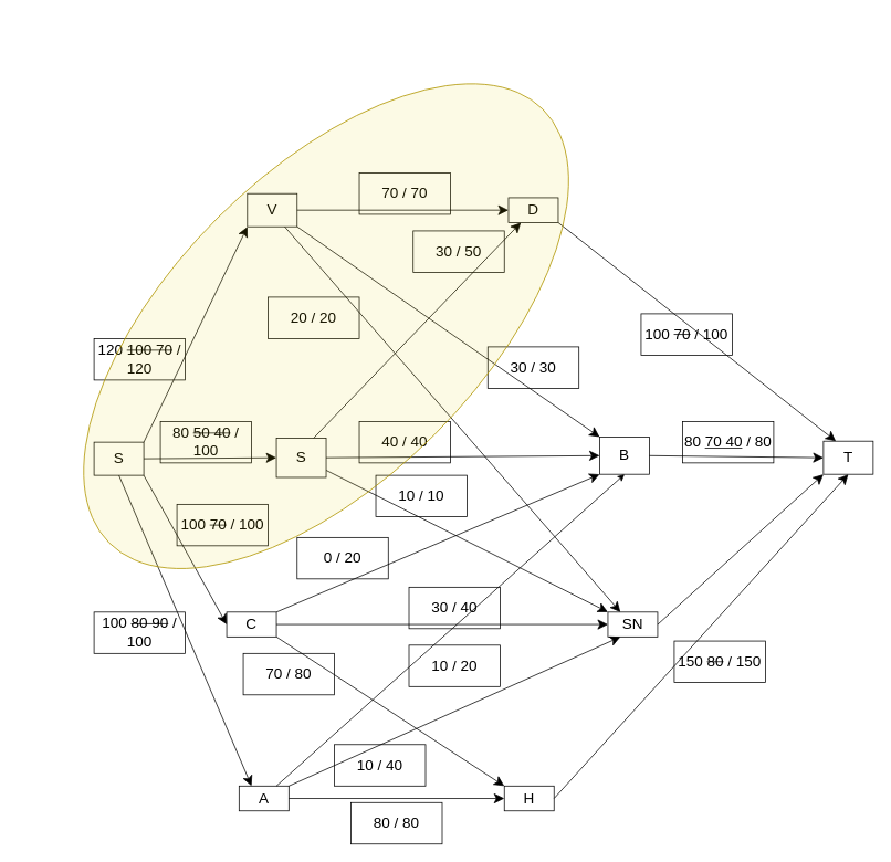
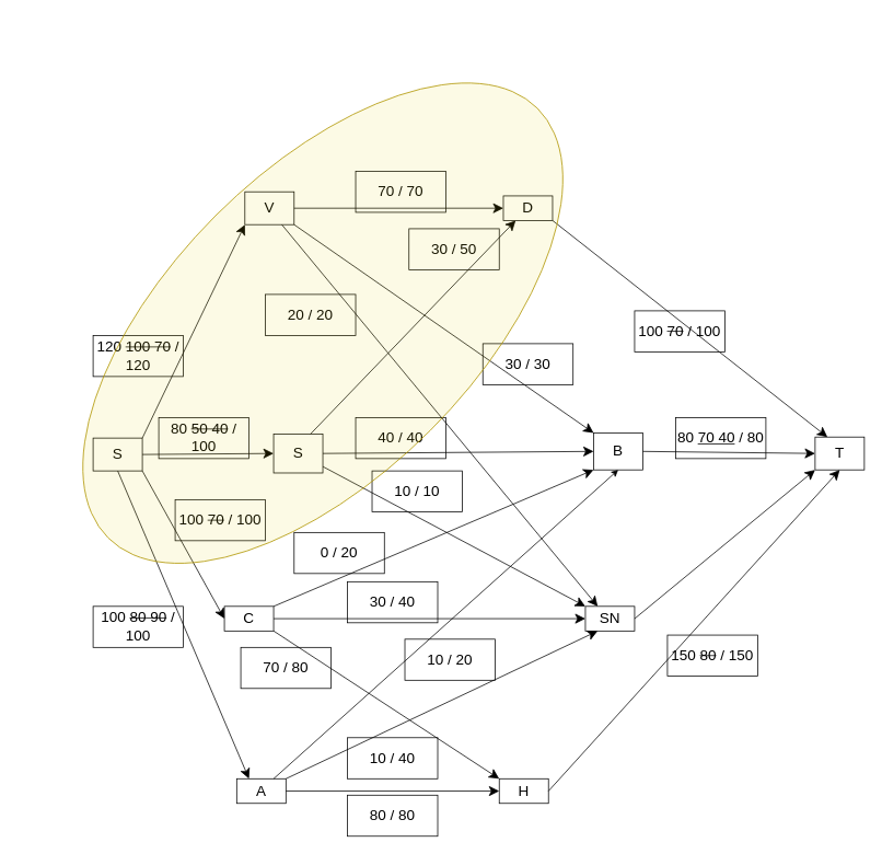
  <mxCell id="0" />
  <mxCell id="1" parent="0" />
  <mxCell id="2" value="&lt;font style=&quot;font-size: 18px;&quot;&gt;S&lt;/font&gt;" style="text;html=1;align=center;verticalAlign=middle;whiteSpace=wrap;rounded=0;strokeColor=#000000;fontColor=#000000;" vertex="1" parent="1"><mxGeometry x="110" y="345" width="60" height="40" as="geometry" /></mxCell>
  <mxCell id="3" value="&lt;font style=&quot;font-size: 18px;&quot;&gt;V&lt;/font&gt;" style="text;html=1;align=center;verticalAlign=middle;whiteSpace=wrap;rounded=0;strokeColor=#000000;fontColor=#000000;" vertex="1" parent="1"><mxGeometry x="295" y="45" width="60" height="40" as="geometry" /></mxCell>
  <mxCell id="4" value="" style="endArrow=classic;html=1;fontSize=18;exitX=1;exitY=0;exitDx=0;exitDy=0;entryX=0;entryY=1;entryDx=0;entryDy=0;endSize=10;startSize=6;fontColor=#000000;strokeColor=#000000;" edge="1" parent="1" source="2" target="3"><mxGeometry width="50" height="50" relative="1" as="geometry"><mxPoint x="320" y="350" as="sourcePoint" /><mxPoint x="370" y="300" as="targetPoint" /></mxGeometry></mxCell>
  <mxCell id="5" value="&lt;font style=&quot;font-size: 18px;&quot;&gt;D&lt;/font&gt;" style="text;html=1;align=center;verticalAlign=middle;whiteSpace=wrap;rounded=0;strokeColor=#000000;fontColor=#000000;" vertex="1" parent="1"><mxGeometry x="610" y="50" width="60" height="30" as="geometry" /></mxCell>
  <mxCell id="6" value="" style="endArrow=classic;html=1;fontSize=18;startSize=6;endSize=10;entryX=0;entryY=0.5;entryDx=0;entryDy=0;exitX=1;exitY=0.5;exitDx=0;exitDy=0;fontColor=#000000;strokeColor=#000000;" edge="1" parent="1" source="3" target="5"><mxGeometry width="50" height="50" relative="1" as="geometry"><mxPoint x="330" y="165" as="sourcePoint" /><mxPoint x="380" y="115" as="targetPoint" /></mxGeometry></mxCell>
  <mxCell id="7" value="&lt;font style=&quot;font-size: 18px;&quot;&gt;S&lt;/font&gt;" style="text;html=1;align=center;verticalAlign=middle;whiteSpace=wrap;rounded=0;strokeColor=#000000;fontColor=#000000;" vertex="1" parent="1"><mxGeometry x="330" y="340" width="60" height="47.5" as="geometry" /></mxCell>
  <mxCell id="8" value="&lt;font style=&quot;font-size: 18px;&quot;&gt;B&lt;/font&gt;" style="text;html=1;align=center;verticalAlign=middle;whiteSpace=wrap;rounded=0;strokeColor=#000000;fontColor=#000000;" vertex="1" parent="1"><mxGeometry x="720" y="338.75" width="60" height="45" as="geometry" /></mxCell>
  <mxCell id="9" value="&lt;span style=&quot;font-size: 18px;&quot;&gt;T&lt;/span&gt;" style="text;html=1;align=center;verticalAlign=middle;whiteSpace=wrap;rounded=0;strokeColor=#000000;fontColor=#000000;" vertex="1" parent="1"><mxGeometry x="990" y="343.75" width="60" height="40" as="geometry" /></mxCell>
  <mxCell id="10" value="&lt;font style=&quot;font-size: 18px;&quot;&gt;C&lt;/font&gt;" style="text;html=1;align=center;verticalAlign=middle;whiteSpace=wrap;rounded=0;strokeColor=#000000;fontColor=#000000;" vertex="1" parent="1"><mxGeometry x="270" y="550" width="60" height="30" as="geometry" /></mxCell>
- <mxCell id="11" value="&lt;font style=&quot;font-size: 18px;&quot;&gt;SN&lt;/font&gt;" style="text;html=1;align=center;verticalAlign=middle;whiteSpace=wrap;rounded=0;strokeColor=#000000;fontColor=#000000;" vertex="1" parent="1"><mxGeometry x="730" y="550" width="60" height="30" as="geometry" /></mxCell>
+ <mxCell id="11" value="&lt;font style=&quot;font-size: 18px;&quot;&gt;SN&lt;/font&gt;" style="text;html=1;align=center;verticalAlign=middle;whiteSpace=wrap;rounded=0;strokeColor=#000000;fontColor=#000000;" vertex="1" parent="1"><mxGeometry x="710" y="550" width="60" height="30" as="geometry" /></mxCell>
  <mxCell id="12" value="&lt;font style=&quot;font-size: 18px;&quot;&gt;A&lt;/font&gt;" style="text;html=1;align=center;verticalAlign=middle;whiteSpace=wrap;rounded=0;strokeColor=#000000;fontColor=#000000;" vertex="1" parent="1"><mxGeometry x="285" y="760" width="60" height="30" as="geometry" /></mxCell>
  <mxCell id="13" value="&lt;font style=&quot;font-size: 18px;&quot;&gt;H&lt;/font&gt;" style="text;html=1;align=center;verticalAlign=middle;whiteSpace=wrap;rounded=0;strokeColor=#000000;fontColor=#000000;" vertex="1" parent="1"><mxGeometry x="605" y="760" width="60" height="30" as="geometry" /></mxCell>
  <mxCell id="14" value="" style="endArrow=classic;html=1;fontSize=18;startSize=6;endSize=10;exitX=1;exitY=0.5;exitDx=0;exitDy=0;entryX=0;entryY=0.5;entryDx=0;entryDy=0;fontColor=#000000;strokeColor=#000000;" edge="1" parent="1" source="2" target="7"><mxGeometry width="50" height="50" relative="1" as="geometry"><mxPoint x="310" y="430" as="sourcePoint" /><mxPoint x="360" y="380" as="targetPoint" /></mxGeometry></mxCell>
  <mxCell id="15" value="" style="endArrow=classic;html=1;fontSize=18;startSize=6;endSize=10;exitX=1;exitY=1;exitDx=0;exitDy=0;entryX=0;entryY=0.5;entryDx=0;entryDy=0;fontColor=#000000;strokeColor=#000000;" edge="1" parent="1" source="2" target="10"><mxGeometry width="50" height="50" relative="1" as="geometry"><mxPoint x="310" y="430" as="sourcePoint" /><mxPoint x="360" y="380" as="targetPoint" /></mxGeometry></mxCell>
  <mxCell id="16" value="" style="endArrow=classic;html=1;fontSize=18;startSize=6;endSize=10;exitX=0.5;exitY=1;exitDx=0;exitDy=0;entryX=0.25;entryY=0;entryDx=0;entryDy=0;fontColor=#000000;strokeColor=#000000;" edge="1" parent="1" source="2" target="12"><mxGeometry width="50" height="50" relative="1" as="geometry"><mxPoint x="310" y="430" as="sourcePoint" /><mxPoint x="400" y="550" as="targetPoint" /></mxGeometry></mxCell>
  <mxCell id="17" value="" style="endArrow=classic;html=1;fontSize=18;startSize=6;endSize=10;entryX=0;entryY=0.5;entryDx=0;entryDy=0;exitX=1;exitY=0.5;exitDx=0;exitDy=0;fontColor=#000000;strokeColor=#000000;" edge="1" parent="1" source="7" target="8"><mxGeometry width="50" height="50" relative="1" as="geometry"><mxPoint x="310" y="407.5" as="sourcePoint" /><mxPoint x="360" y="357.5" as="targetPoint" /></mxGeometry></mxCell>
  <mxCell id="18" value="" style="endArrow=classic;html=1;fontSize=18;startSize=6;endSize=10;entryX=0;entryY=0.5;entryDx=0;entryDy=0;exitX=1;exitY=0.5;exitDx=0;exitDy=0;fontColor=#000000;strokeColor=#000000;" edge="1" parent="1" source="8" target="9"><mxGeometry width="50" height="50" relative="1" as="geometry"><mxPoint x="400" y="467.5" as="sourcePoint" /><mxPoint x="690" y="372.5" as="targetPoint" /></mxGeometry></mxCell>
  <mxCell id="19" value="" style="endArrow=classic;html=1;fontSize=18;startSize=6;endSize=10;entryX=0.25;entryY=0;entryDx=0;entryDy=0;exitX=1;exitY=1;exitDx=0;exitDy=0;fontColor=#000000;strokeColor=#000000;" edge="1" parent="1" source="5" target="9"><mxGeometry width="50" height="50" relative="1" as="geometry"><mxPoint x="400" y="430" as="sourcePoint" /><mxPoint x="450" y="380" as="targetPoint" /></mxGeometry></mxCell>
  <mxCell id="20" value="" style="endArrow=classic;html=1;fontSize=18;startSize=6;endSize=10;entryX=0;entryY=0.5;entryDx=0;entryDy=0;exitX=1;exitY=0.5;exitDx=0;exitDy=0;fontColor=#000000;strokeColor=#000000;" edge="1" parent="1" source="10" target="11"><mxGeometry width="50" height="50" relative="1" as="geometry"><mxPoint x="310" y="550" as="sourcePoint" /><mxPoint x="360" y="500" as="targetPoint" /></mxGeometry></mxCell>
  <mxCell id="21" value="" style="endArrow=classic;html=1;fontSize=18;startSize=6;endSize=10;entryX=0;entryY=0.5;entryDx=0;entryDy=0;exitX=1;exitY=0.5;exitDx=0;exitDy=0;fontColor=#000000;strokeColor=#000000;" edge="1" parent="1" source="12" target="13"><mxGeometry width="50" height="50" relative="1" as="geometry"><mxPoint x="375" y="770" as="sourcePoint" /><mxPoint x="365" y="630" as="targetPoint" /></mxGeometry></mxCell>
  <mxCell id="22" value="" style="endArrow=classic;html=1;fontSize=18;startSize=6;endSize=10;exitX=1;exitY=0.5;exitDx=0;exitDy=0;fontColor=#000000;strokeColor=#000000;entryX=0;entryY=1;entryDx=0;entryDy=0;" edge="1" parent="1" source="11" target="9"><mxGeometry width="50" height="50" relative="1" as="geometry"><mxPoint x="400" y="467.5" as="sourcePoint" /><mxPoint x="800" y="380" as="targetPoint" /></mxGeometry></mxCell>
  <mxCell id="23" value="" style="endArrow=classic;html=1;fontSize=18;startSize=6;endSize=10;entryX=0.5;entryY=1;entryDx=0;entryDy=0;exitX=1;exitY=0.5;exitDx=0;exitDy=0;fontColor=#000000;strokeColor=#000000;" edge="1" parent="1" source="13" target="9"><mxGeometry width="50" height="50" relative="1" as="geometry"><mxPoint x="430" y="447.5" as="sourcePoint" /><mxPoint x="720" y="392.5" as="targetPoint" /></mxGeometry></mxCell>
  <mxCell id="24" value="" style="endArrow=classic;html=1;fontSize=18;startSize=6;endSize=10;entryX=0;entryY=1;entryDx=0;entryDy=0;exitX=1;exitY=0;exitDx=0;exitDy=0;fontColor=#000000;strokeColor=#000000;" edge="1" parent="1" source="10" target="8"><mxGeometry width="50" height="50" relative="1" as="geometry"><mxPoint x="340" y="447.5" as="sourcePoint" /><mxPoint x="390" y="397.5" as="targetPoint" /></mxGeometry></mxCell>
  <mxCell id="25" value="" style="endArrow=none;html=1;fontSize=18;startSize=6;endSize=10;entryX=0.75;entryY=0;entryDx=0;entryDy=0;exitX=0.5;exitY=1;exitDx=0;exitDy=0;fontColor=#000000;strokeColor=#000000;startArrow=classic;startFill=1;endFill=0;targetPerimeterSpacing=8;" edge="1" parent="1" source="8" target="12"><mxGeometry width="50" height="50" relative="1" as="geometry"><mxPoint x="340" y="447.5" as="sourcePoint" /><mxPoint x="390" y="397.5" as="targetPoint" /></mxGeometry></mxCell>
  <mxCell id="26" value="" style="endArrow=classic;html=1;fontSize=18;startSize=6;endSize=10;exitX=1;exitY=1;exitDx=0;exitDy=0;entryX=0;entryY=0;entryDx=0;entryDy=0;fontColor=#000000;strokeColor=#000000;" edge="1" parent="1" source="3" target="8"><mxGeometry width="50" height="50" relative="1" as="geometry"><mxPoint x="340" y="410" as="sourcePoint" /><mxPoint x="390" y="360" as="targetPoint" /></mxGeometry></mxCell>
  <mxCell id="27" value="" style="endArrow=classic;html=1;fontSize=18;startSize=6;endSize=10;exitX=0.75;exitY=1;exitDx=0;exitDy=0;entryX=0.25;entryY=0;entryDx=0;entryDy=0;fontColor=#000000;strokeColor=#000000;" edge="1" parent="1" source="3" target="11"><mxGeometry width="50" height="50" relative="1" as="geometry"><mxPoint x="340" y="410" as="sourcePoint" /><mxPoint x="390" y="360" as="targetPoint" /></mxGeometry></mxCell>
  <mxCell id="28" value="" style="endArrow=classic;html=1;fontSize=18;startSize=6;endSize=10;entryX=0.25;entryY=1;entryDx=0;entryDy=0;exitX=0.75;exitY=0;exitDx=0;exitDy=0;fontColor=#000000;strokeColor=#000000;" edge="1" parent="1" source="7" target="5"><mxGeometry width="50" height="50" relative="1" as="geometry"><mxPoint x="340" y="410" as="sourcePoint" /><mxPoint x="390" y="360" as="targetPoint" /></mxGeometry></mxCell>
  <mxCell id="29" value="" style="endArrow=classic;html=1;fontSize=18;startSize=6;endSize=10;entryX=0;entryY=0;entryDx=0;entryDy=0;fontColor=#000000;strokeColor=#000000;" edge="1" parent="1" source="7" target="11"><mxGeometry width="50" height="50" relative="1" as="geometry"><mxPoint x="340" y="447.5" as="sourcePoint" /><mxPoint x="390" y="397.5" as="targetPoint" /></mxGeometry></mxCell>
  <mxCell id="30" value="" style="endArrow=classic;html=1;fontSize=18;startSize=6;endSize=10;entryX=0.25;entryY=1;entryDx=0;entryDy=0;exitX=1;exitY=0;exitDx=0;exitDy=0;fontColor=#000000;strokeColor=#000000;" edge="1" parent="1" source="12" target="11"><mxGeometry width="50" height="50" relative="1" as="geometry"><mxPoint x="340" y="480" as="sourcePoint" /><mxPoint x="390" y="430" as="targetPoint" /></mxGeometry></mxCell>
  <mxCell id="31" value="" style="endArrow=classic;html=1;fontSize=18;startSize=6;endSize=10;entryX=0;entryY=0;entryDx=0;entryDy=0;exitX=1;exitY=1;exitDx=0;exitDy=0;fontColor=#000000;strokeColor=#000000;" edge="1" parent="1" source="10" target="13"><mxGeometry width="50" height="50" relative="1" as="geometry"><mxPoint x="340" y="480" as="sourcePoint" /><mxPoint x="390" y="430" as="targetPoint" /></mxGeometry></mxCell>
  <mxCell id="32" value="120 &lt;strike&gt;100 70&lt;/strike&gt; / 120" style="text;html=1;align=center;verticalAlign=middle;whiteSpace=wrap;rounded=0;fontSize=18;strokeColor=#000000;fontColor=#000000;" vertex="1" parent="1"><mxGeometry x="110" y="220" width="110" height="50" as="geometry" /></mxCell>
  <mxCell id="33" value="100 &lt;strike&gt;70&lt;/strike&gt; / 100" style="text;html=1;align=center;verticalAlign=middle;whiteSpace=wrap;rounded=0;fontSize=18;strokeColor=#000000;fontColor=#000000;" vertex="1" parent="1"><mxGeometry x="770" y="190" width="110" height="50" as="geometry" /></mxCell>
  <mxCell id="34" value="80 &lt;u&gt;70 40&lt;/u&gt; / 80" style="text;html=1;align=center;verticalAlign=middle;whiteSpace=wrap;rounded=0;fontSize=18;strokeColor=#000000;fontColor=#000000;" vertex="1" parent="1"><mxGeometry x="820" y="320" width="110" height="50" as="geometry" /></mxCell>
  <mxCell id="35" value="30 / 30" style="text;html=1;align=center;verticalAlign=middle;whiteSpace=wrap;rounded=0;fontSize=18;strokeColor=#000000;fontColor=#000000;" vertex="1" parent="1"><mxGeometry x="585" y="230" width="110" height="50" as="geometry" /></mxCell>
  <mxCell id="36" value="20 / 20" style="text;html=1;align=center;verticalAlign=middle;whiteSpace=wrap;rounded=0;fontSize=18;strokeColor=#000000;fontColor=#000000;" vertex="1" parent="1"><mxGeometry x="320" y="170" width="110" height="50" as="geometry" /></mxCell>
  <mxCell id="37" value="30 / 50" style="text;html=1;align=center;verticalAlign=middle;whiteSpace=wrap;rounded=0;fontSize=18;strokeColor=#000000;fontColor=#000000;" vertex="1" parent="1"><mxGeometry x="495" y="90" width="110" height="50" as="geometry" /></mxCell>
  <mxCell id="38" value="40 / 40" style="text;html=1;align=center;verticalAlign=middle;whiteSpace=wrap;rounded=0;fontSize=18;strokeColor=#000000;fontColor=#000000;" vertex="1" parent="1"><mxGeometry x="430" y="320" width="110" height="50" as="geometry" /></mxCell>
  <mxCell id="39" value="80 &lt;strike&gt;50 40&lt;/strike&gt; / 100" style="text;html=1;align=center;verticalAlign=middle;whiteSpace=wrap;rounded=0;fontSize=18;strokeColor=#000000;fontColor=#000000;" vertex="1" parent="1"><mxGeometry x="190" y="320" width="110" height="50" as="geometry" /></mxCell>
  <mxCell id="40" value="100 &lt;strike&gt;70&lt;/strike&gt; / 100" style="text;html=1;align=center;verticalAlign=middle;whiteSpace=wrap;rounded=0;fontSize=18;strokeColor=#000000;fontColor=#000000;" vertex="1" parent="1"><mxGeometry x="210" y="420" width="110" height="50" as="geometry" /></mxCell>
  <mxCell id="41" value="100 &lt;strike&gt;80 90&lt;/strike&gt; / 100" style="text;html=1;align=center;verticalAlign=middle;whiteSpace=wrap;rounded=0;fontSize=18;strokeColor=#000000;fontColor=#000000;" vertex="1" parent="1"><mxGeometry x="110" y="550" width="110" height="50" as="geometry" /></mxCell>
  <mxCell id="42" value="0 / 20" style="text;html=1;align=center;verticalAlign=middle;whiteSpace=wrap;rounded=0;fontSize=18;strokeColor=#000000;fontColor=#000000;" vertex="1" parent="1"><mxGeometry x="355" y="460" width="110" height="50" as="geometry" /></mxCell>
- <mxCell id="43" value="30 / 40" style="text;html=1;align=center;verticalAlign=middle;whiteSpace=wrap;rounded=0;fontSize=18;strokeColor=#000000;fontColor=#000000;" vertex="1" parent="1"><mxGeometry x="490" y="520" width="110" height="50" as="geometry" /></mxCell>
+ <mxCell id="43" value="30 / 40" style="text;html=1;align=center;verticalAlign=middle;whiteSpace=wrap;rounded=0;fontSize=18;strokeColor=#000000;fontColor=#000000;" vertex="1" parent="1"><mxGeometry x="420" y="520" width="110" height="50" as="geometry" /></mxCell>
  <mxCell id="44" value="70 / 80" style="text;html=1;align=center;verticalAlign=middle;whiteSpace=wrap;rounded=0;fontSize=18;strokeColor=#000000;fontColor=#000000;" vertex="1" parent="1"><mxGeometry x="290" y="600" width="110" height="50" as="geometry" /></mxCell>
  <mxCell id="45" value="10 / 20" style="text;html=1;align=center;verticalAlign=middle;whiteSpace=wrap;rounded=0;fontSize=18;strokeColor=#000000;fontColor=#000000;" vertex="1" parent="1"><mxGeometry x="490" y="590" width="110" height="50" as="geometry" /></mxCell>
- <mxCell id="46" value="10 / 40" style="text;html=1;align=center;verticalAlign=middle;whiteSpace=wrap;rounded=0;fontSize=18;strokeColor=#000000;fontColor=#000000;" vertex="1" parent="1"><mxGeometry x="400" y="710" width="110" height="50" as="geometry" /></mxCell>
+ <mxCell id="46" value="10 / 40" style="text;html=1;align=center;verticalAlign=middle;whiteSpace=wrap;rounded=0;fontSize=18;strokeColor=#000000;fontColor=#000000;" vertex="1" parent="1"><mxGeometry x="420" y="710" width="110" height="50" as="geometry" /></mxCell>
  <mxCell id="47" value="80 / 80" style="text;html=1;align=center;verticalAlign=middle;whiteSpace=wrap;rounded=0;fontSize=18;strokeColor=#000000;fontColor=#000000;" vertex="1" parent="1"><mxGeometry x="420" y="780" width="110" height="50" as="geometry" /></mxCell>
  <mxCell id="48" value="150 &lt;strike&gt;80&lt;/strike&gt; / 150" style="text;html=1;align=center;verticalAlign=middle;whiteSpace=wrap;rounded=0;fontSize=18;strokeColor=#000000;fontColor=#000000;" vertex="1" parent="1"><mxGeometry x="810" y="585" width="110" height="50" as="geometry" /></mxCell>
  <mxCell id="49" value="10 / 10" style="text;html=1;align=center;verticalAlign=middle;whiteSpace=wrap;rounded=0;fontSize=18;strokeColor=#000000;fontColor=#000000;" vertex="1" parent="1"><mxGeometry x="450" y="385" width="110" height="50" as="geometry" /></mxCell>
  <mxCell id="50" value="70 / 70" style="text;html=1;align=center;verticalAlign=middle;whiteSpace=wrap;rounded=0;fontSize=18;strokeColor=#000000;fontColor=#000000;" vertex="1" parent="1"><mxGeometry x="430" y="20" width="110" height="50" as="geometry" /></mxCell>
  <mxCell id="51" value="" style="ellipse;whiteSpace=wrap;html=1;strokeColor=#B09500;fontSize=18;fillOpacity=10;fillColor=#e3c800;rotation=-45;fontColor=#000000;" vertex="1" parent="1"><mxGeometry x="20" y="20" width="740" height="370" as="geometry" /></mxCell>
